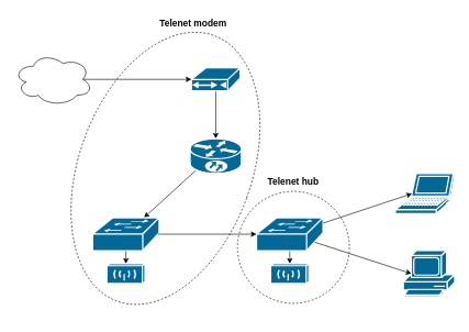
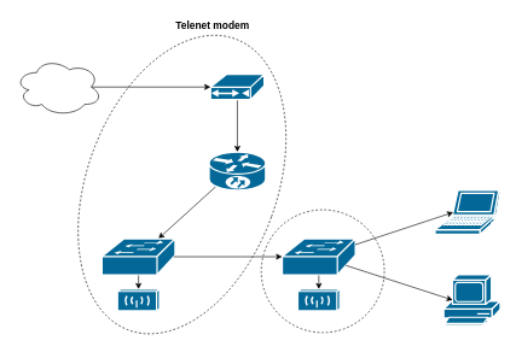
  <mxCell id="0" />
  <mxCell id="1" parent="0" />
  <mxCell id="2" style="rounded=0;orthogonalLoop=1;jettySize=auto;html=1;exitX=0.5;exitY=1;exitDx=0;exitDy=0;exitPerimeter=0;" edge="1" parent="1" source="3" target="5"><mxGeometry relative="1" as="geometry" /></mxCell>
  <mxCell id="3" value="" style="shape=mxgraph.cisco.modems_and_phones.cable_modem;sketch=0;html=1;pointerEvents=1;dashed=0;fillColor=#036897;strokeColor=#ffffff;strokeWidth=2;verticalLabelPosition=bottom;verticalAlign=top;align=center;outlineConnect=0;" vertex="1" parent="1"><mxGeometry x="290" y="102.5" width="74" height="35" as="geometry" /></mxCell>
  <mxCell id="4" style="rounded=0;orthogonalLoop=1;jettySize=auto;html=1;exitX=0.12;exitY=0.9;exitDx=0;exitDy=0;exitPerimeter=0;" edge="1" parent="1" source="5" target="7"><mxGeometry relative="1" as="geometry" /></mxCell>
  <mxCell id="5" value="" style="shape=mxgraph.cisco.routers.10700;sketch=0;html=1;pointerEvents=1;dashed=0;fillColor=#036897;strokeColor=#ffffff;strokeWidth=2;verticalLabelPosition=bottom;verticalAlign=top;align=center;outlineConnect=0;" vertex="1" parent="1"><mxGeometry x="288" y="210" width="78" height="53" as="geometry" /></mxCell>
  <mxCell id="6" style="edgeStyle=none;rounded=0;orthogonalLoop=1;jettySize=auto;html=1;exitX=0.5;exitY=0.98;exitDx=0;exitDy=0;exitPerimeter=0;" edge="1" parent="1" source="7" target="8"><mxGeometry relative="1" as="geometry" /></mxCell>
  <mxCell id="7" value="" style="shape=mxgraph.cisco.switches.workgroup_switch;sketch=0;html=1;pointerEvents=1;dashed=0;fillColor=#036897;strokeColor=#ffffff;strokeWidth=2;verticalLabelPosition=bottom;verticalAlign=top;align=center;outlineConnect=0;" vertex="1" parent="1"><mxGeometry x="140" y="330" width="101" height="50" as="geometry" /></mxCell>
  <mxCell id="8" value="" style="shape=mxgraph.cisco.wireless.wireless_transport;sketch=0;html=1;pointerEvents=1;dashed=0;fillColor=#036897;strokeColor=#ffffff;strokeWidth=2;verticalLabelPosition=bottom;verticalAlign=top;align=center;outlineConnect=0;" vertex="1" parent="1"><mxGeometry x="161.5" y="400" width="58" height="30" as="geometry" /></mxCell>
  <mxCell id="9" value="" style="shape=mxgraph.cisco.computers_and_peripherals.laptop;sketch=0;html=1;pointerEvents=1;dashed=0;fillColor=#036897;strokeColor=#ffffff;strokeWidth=2;verticalLabelPosition=bottom;verticalAlign=top;align=center;outlineConnect=0;" vertex="1" parent="1"><mxGeometry x="600" y="263" width="90" height="61" as="geometry" /></mxCell>
  <mxCell id="10" value="" style="shape=mxgraph.cisco.computers_and_peripherals.pc;sketch=0;html=1;pointerEvents=1;dashed=0;fillColor=#036897;strokeColor=#ffffff;strokeWidth=2;verticalLabelPosition=bottom;verticalAlign=top;align=center;outlineConnect=0;" vertex="1" parent="1"><mxGeometry x="612" y="380" width="78" height="70" as="geometry" /></mxCell>
  <mxCell id="11" style="rounded=0;orthogonalLoop=1;jettySize=auto;html=1;exitX=0.875;exitY=0.5;exitDx=0;exitDy=0;exitPerimeter=0;" edge="1" parent="1" source="12" target="3"><mxGeometry relative="1" as="geometry" /></mxCell>
  <mxCell id="12" value="" style="ellipse;shape=cloud;whiteSpace=wrap;html=1;" vertex="1" parent="1"><mxGeometry x="20" y="80" width="120" height="80" as="geometry" /></mxCell>
  <mxCell id="13" style="edgeStyle=none;rounded=0;orthogonalLoop=1;jettySize=auto;html=1;exitX=0.5;exitY=0.98;exitDx=0;exitDy=0;exitPerimeter=0;" edge="1" parent="1" source="14" target="18"><mxGeometry relative="1" as="geometry" /></mxCell>
  <mxCell id="14" value="" style="shape=mxgraph.cisco.switches.workgroup_switch;sketch=0;html=1;pointerEvents=1;dashed=0;fillColor=#036897;strokeColor=#ffffff;strokeWidth=2;verticalLabelPosition=bottom;verticalAlign=top;align=center;outlineConnect=0;" vertex="1" parent="1"><mxGeometry x="389" y="330" width="101" height="50" as="geometry" /></mxCell>
  <mxCell id="15" style="edgeStyle=none;rounded=0;orthogonalLoop=1;jettySize=auto;html=1;exitX=0.98;exitY=0.5;exitDx=0;exitDy=0;exitPerimeter=0;entryX=0;entryY=0.5;entryDx=0;entryDy=0;entryPerimeter=0;" edge="1" parent="1" source="7" target="14"><mxGeometry relative="1" as="geometry" /></mxCell>
  <mxCell id="16" value="" style="endArrow=classic;html=1;rounded=0;entryX=0.28;entryY=0.5;entryDx=0;entryDy=0;entryPerimeter=0;" edge="1" parent="1" source="14" target="9"><mxGeometry width="50" height="50" relative="1" as="geometry"><mxPoint x="550" y="400" as="sourcePoint" /><mxPoint x="600" y="350" as="targetPoint" /></mxGeometry></mxCell>
  <mxCell id="17" value="" style="endArrow=classic;html=1;rounded=0;exitX=0.87;exitY=0.74;exitDx=0;exitDy=0;exitPerimeter=0;entryX=0.16;entryY=0.5;entryDx=0;entryDy=0;entryPerimeter=0;" edge="1" parent="1" source="14" target="10"><mxGeometry width="50" height="50" relative="1" as="geometry"><mxPoint x="300" y="460" as="sourcePoint" /><mxPoint x="350" y="410" as="targetPoint" /></mxGeometry></mxCell>
  <mxCell id="18" value="" style="shape=mxgraph.cisco.wireless.wireless_transport;sketch=0;html=1;pointerEvents=1;dashed=0;fillColor=#036897;strokeColor=#ffffff;strokeWidth=2;verticalLabelPosition=bottom;verticalAlign=top;align=center;outlineConnect=0;" vertex="1" parent="1"><mxGeometry x="410.5" y="400" width="58" height="30" as="geometry" /></mxCell>
  <mxCell id="19" value="" style="ellipse;whiteSpace=wrap;html=1;rotation=20;fillColor=none;dashed=1;" vertex="1" parent="1"><mxGeometry x="119.41" y="40.45" width="262.51" height="429.22" as="geometry" /></mxCell>
  <mxCell id="20" value="&lt;b&gt;&lt;font style=&quot;font-size: 14px;&quot;&gt;Telenet modem&lt;/font&gt;&lt;/b&gt;" style="text;html=1;align=center;verticalAlign=middle;whiteSpace=wrap;rounded=0;" vertex="1" parent="1"><mxGeometry x="240" width="106" height="30" as="geometry" y="20" /></mxCell>
  <mxCell id="21" value="" style="ellipse;whiteSpace=wrap;html=1;aspect=fixed;fillColor=none;dashed=1;" vertex="1" parent="1"><mxGeometry x="360" y="290" width="170" height="170" as="geometry" /></mxCell>
- <mxCell id="22" value="&lt;b&gt;&lt;font style=&quot;font-size: 14px;&quot;&gt;Telenet hub&lt;/font&gt;&lt;/b&gt;" style="text;html=1;align=center;verticalAlign=middle;whiteSpace=wrap;rounded=0;" vertex="1" parent="1"><mxGeometry x="392" y="260" width="106" height="30" as="geometry" /></mxCell>
